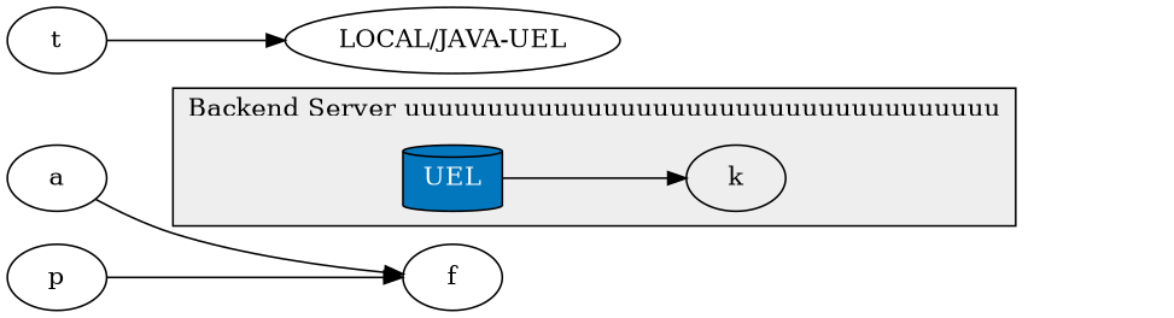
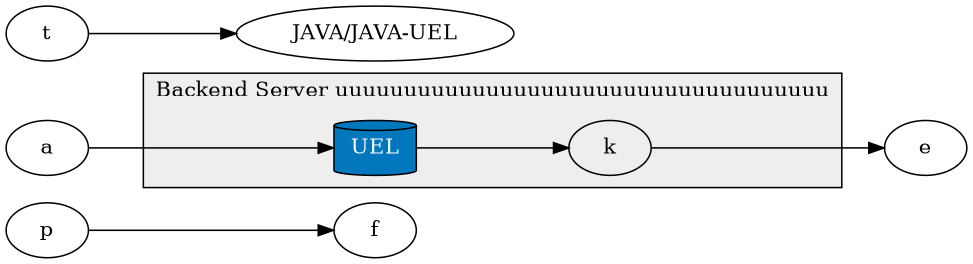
  digraph {
    rankdir=LR
    n1 [fillcolor="#0277BD" fontcolor="#FFFFFF" label=UEL shape=cylinder style=filled]
    k
-   n4 [label="LOCAL/JAVA-UEL"]
+   e
+   n4 [label="JAVA/JAVA-UEL"]
    p
    f
    a
    t
    subgraph cluster_1 {
      fillcolor="#EEEEEE"
      label="Backend Server uuuuuuuuuuuuuuuuuuuuuuuuuuuuuuuuuuuu"
      newrank=true
      style=filled
      n1
      k
    }
    n1 -> k
+   k -> e
    p -> f
-   a -> f
+   a -> n1
    t -> n4
  }
